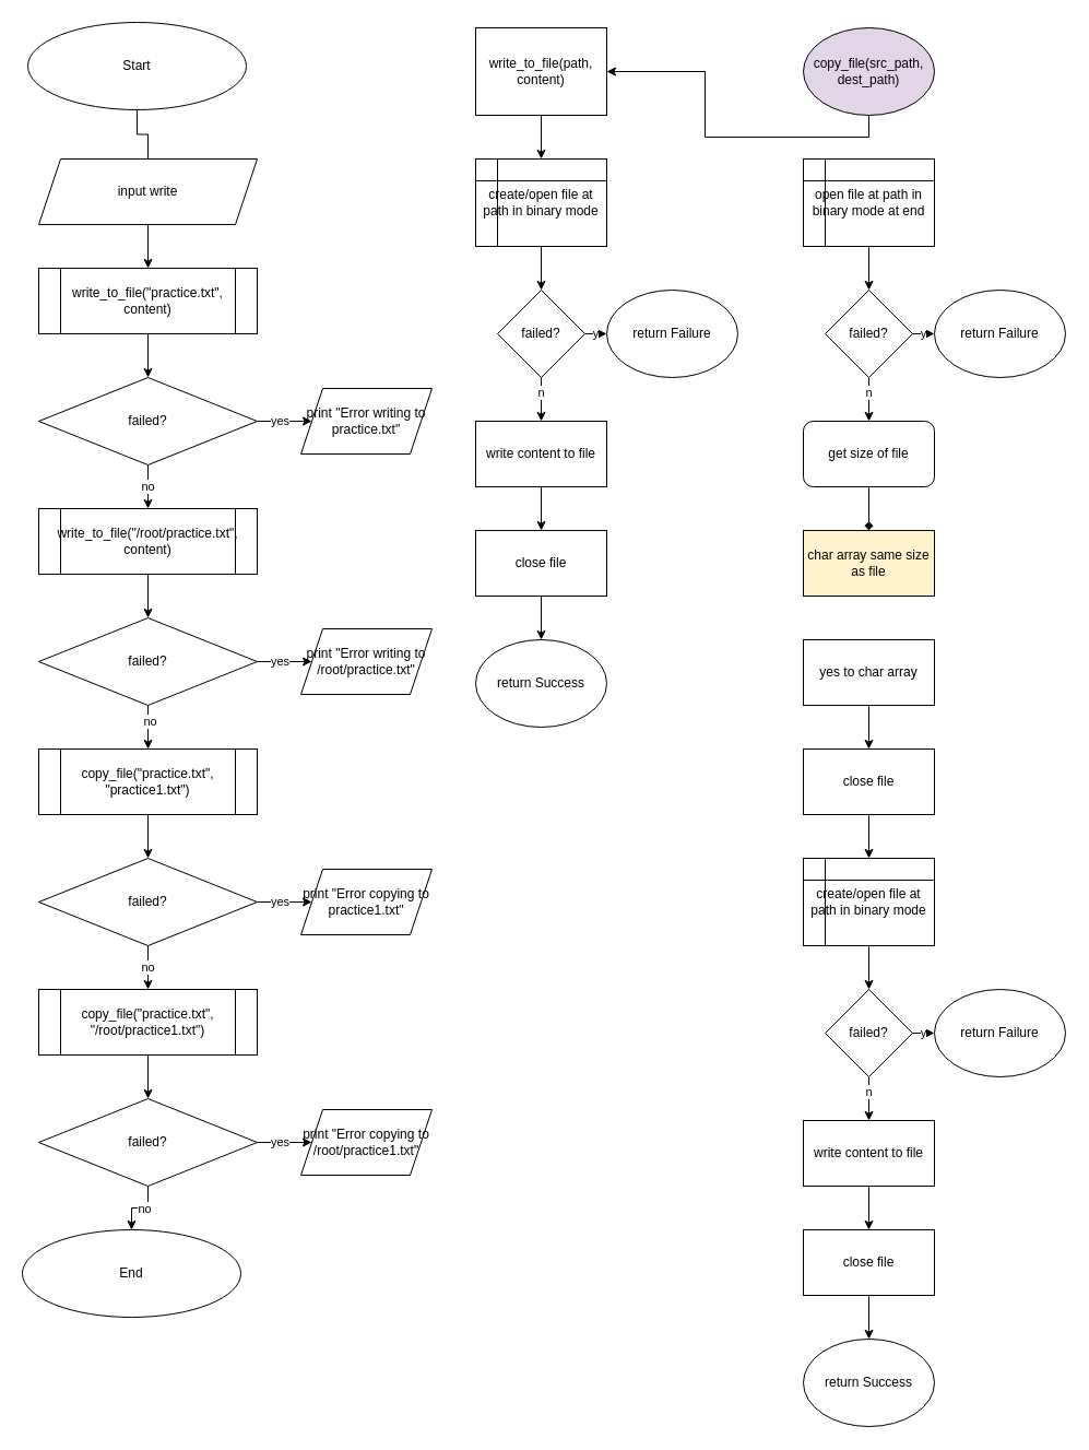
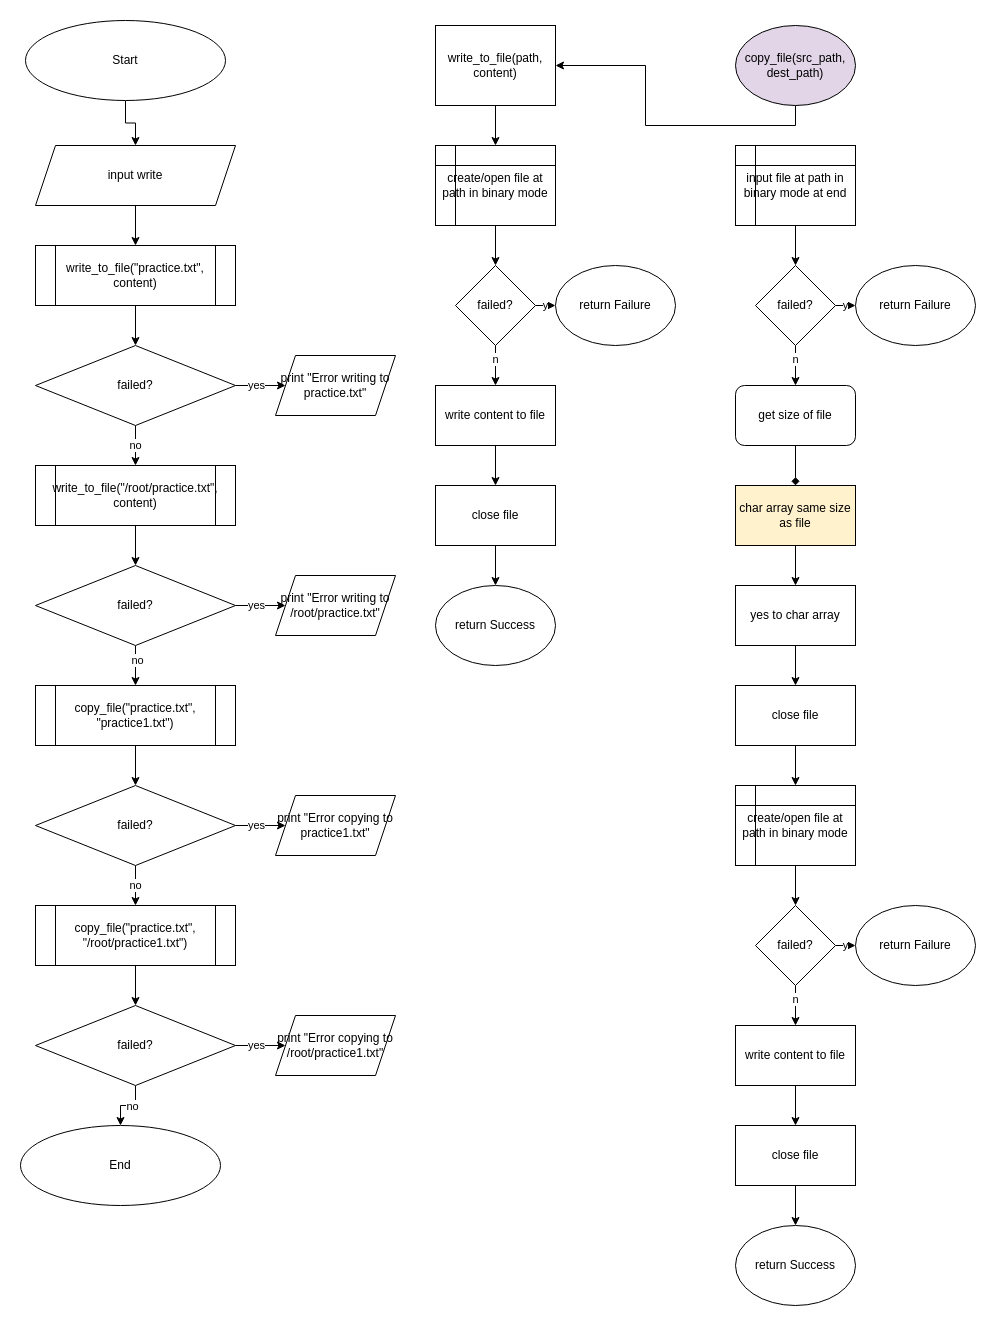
  <mxCell id="0" />
  <mxCell id="1" parent="0" />
- <mxCell id="2" style="edgeStyle=orthogonalEdgeStyle;rounded=0;orthogonalLoop=1;jettySize=auto;html=1;exitX=0.5;exitY=1;exitDx=0;exitDy=0;endArrow=none;" edge="1" parent="1" source="3" target="5"><mxGeometry relative="1" as="geometry" /></mxCell>
+ <mxCell id="2" style="edgeStyle=orthogonalEdgeStyle;rounded=0;orthogonalLoop=1;jettySize=auto;html=1;exitX=0.5;exitY=1;exitDx=0;exitDy=0;" edge="1" parent="1" source="3" target="5"><mxGeometry relative="1" as="geometry" /></mxCell>
  <mxCell id="3" value="Start" style="ellipse;whiteSpace=wrap;html=1;" vertex="1" parent="1"><mxGeometry x="25" y="20" width="200" height="80" as="geometry" /></mxCell>
  <mxCell id="4" style="edgeStyle=orthogonalEdgeStyle;rounded=0;orthogonalLoop=1;jettySize=auto;html=1;exitX=0.5;exitY=1;exitDx=0;exitDy=0;entryX=0.5;entryY=0;entryDx=0;entryDy=0;" edge="1" parent="1" source="5" target="7"><mxGeometry relative="1" as="geometry" /></mxCell>
  <mxCell id="5" value="input write" style="shape=parallelogram;perimeter=parallelogramPerimeter;whiteSpace=wrap;html=1;fixedSize=1;" vertex="1" parent="1"><mxGeometry y="145" width="200" height="60" as="geometry" x="35" /></mxCell>
  <mxCell id="6" style="edgeStyle=orthogonalEdgeStyle;rounded=0;orthogonalLoop=1;jettySize=auto;html=1;exitX=0.5;exitY=1;exitDx=0;exitDy=0;entryX=0.5;entryY=0;entryDx=0;entryDy=0;" edge="1" parent="1" source="7" target="11"><mxGeometry relative="1" as="geometry" /></mxCell>
  <mxCell id="7" value="write_to_file(&quot;practice.txt&quot;, content)" style="shape=process;whiteSpace=wrap;html=1;backgroundOutline=1;" vertex="1" parent="1"><mxGeometry y="245" width="200" height="60" as="geometry" x="35" /></mxCell>
  <mxCell id="8" style="edgeStyle=orthogonalEdgeStyle;rounded=0;orthogonalLoop=1;jettySize=auto;html=1;exitX=1;exitY=0.5;exitDx=0;exitDy=0;entryX=0;entryY=0.5;entryDx=0;entryDy=0;" edge="1" parent="1" source="11" target="12"><mxGeometry relative="1" as="geometry" /></mxCell>
  <mxCell id="9" value="yes" style="edgeLabel;html=1;align=center;verticalAlign=middle;resizable=0;points=[];" vertex="1" connectable="0" parent="8"><mxGeometry x="-0.187" y="1" relative="1" as="geometry"><mxPoint as="offset" /></mxGeometry></mxCell>
  <mxCell id="10" value="no" style="edgeStyle=orthogonalEdgeStyle;rounded=0;orthogonalLoop=1;jettySize=auto;html=1;exitX=0.5;exitY=1;exitDx=0;exitDy=0;entryX=0.5;entryY=0;entryDx=0;entryDy=0;" edge="1" parent="1" source="11" target="14"><mxGeometry relative="1" as="geometry" /></mxCell>
  <mxCell id="11" value="failed?" style="rhombus;whiteSpace=wrap;html=1;" vertex="1" parent="1"><mxGeometry y="345" width="200" height="80" as="geometry" x="35" /></mxCell>
  <mxCell id="12" value="print &quot;Error writing to practice.txt&quot;" style="shape=parallelogram;perimeter=parallelogramPerimeter;whiteSpace=wrap;html=1;fixedSize=1;" vertex="1" parent="1"><mxGeometry x="275" y="355" width="120" height="60" as="geometry" /></mxCell>
  <mxCell id="13" style="edgeStyle=orthogonalEdgeStyle;rounded=0;orthogonalLoop=1;jettySize=auto;html=1;exitX=0.5;exitY=1;exitDx=0;exitDy=0;entryX=0.5;entryY=0;entryDx=0;entryDy=0;" edge="1" parent="1" source="14" target="19"><mxGeometry relative="1" as="geometry" /></mxCell>
  <mxCell id="14" value="write_to_file(&quot;/root/practice.txt&quot;, content)" style="shape=process;whiteSpace=wrap;html=1;backgroundOutline=1;" vertex="1" parent="1"><mxGeometry y="465" width="200" height="60" as="geometry" x="35" /></mxCell>
  <mxCell id="15" style="edgeStyle=orthogonalEdgeStyle;rounded=0;orthogonalLoop=1;jettySize=auto;html=1;exitX=1;exitY=0.5;exitDx=0;exitDy=0;entryX=0;entryY=0.5;entryDx=0;entryDy=0;" edge="1" parent="1" source="19" target="20"><mxGeometry relative="1" as="geometry" /></mxCell>
  <mxCell id="16" value="yes" style="edgeLabel;html=1;align=center;verticalAlign=middle;resizable=0;points=[];" vertex="1" connectable="0" parent="15"><mxGeometry x="-0.187" y="1" relative="1" as="geometry"><mxPoint as="offset" /></mxGeometry></mxCell>
  <mxCell id="17" style="edgeStyle=orthogonalEdgeStyle;rounded=0;orthogonalLoop=1;jettySize=auto;html=1;exitX=0.5;exitY=1;exitDx=0;exitDy=0;entryX=0.5;entryY=0;entryDx=0;entryDy=0;" edge="1" parent="1" source="19" target="22"><mxGeometry relative="1" as="geometry" /></mxCell>
  <mxCell id="18" value="no" style="edgeLabel;html=1;align=center;verticalAlign=middle;resizable=0;points=[];" vertex="1" connectable="0" parent="17"><mxGeometry x="-0.309" y="1" relative="1" as="geometry"><mxPoint as="offset" /></mxGeometry></mxCell>
  <mxCell id="19" value="failed?" style="rhombus;whiteSpace=wrap;html=1;" vertex="1" parent="1"><mxGeometry y="565" width="200" height="80" as="geometry" x="35" /></mxCell>
  <mxCell id="20" value="print &quot;Error writing to /root/practice.txt&quot;" style="shape=parallelogram;perimeter=parallelogramPerimeter;whiteSpace=wrap;html=1;fixedSize=1;" vertex="1" parent="1"><mxGeometry x="275" y="575" width="120" height="60" as="geometry" /></mxCell>
  <mxCell id="21" style="edgeStyle=orthogonalEdgeStyle;rounded=0;orthogonalLoop=1;jettySize=auto;html=1;exitX=0.5;exitY=1;exitDx=0;exitDy=0;entryX=0.5;entryY=0;entryDx=0;entryDy=0;" edge="1" parent="1" source="22" target="26"><mxGeometry relative="1" as="geometry" /></mxCell>
  <mxCell id="22" value="copy_file(&quot;practice.txt&quot;, &quot;practice1.txt&quot;)" style="shape=process;whiteSpace=wrap;html=1;backgroundOutline=1;" vertex="1" parent="1"><mxGeometry y="685" width="200" height="60" as="geometry" x="35" /></mxCell>
  <mxCell id="23" style="edgeStyle=orthogonalEdgeStyle;rounded=0;orthogonalLoop=1;jettySize=auto;html=1;exitX=1;exitY=0.5;exitDx=0;exitDy=0;entryX=0;entryY=0.5;entryDx=0;entryDy=0;" edge="1" parent="1" source="26" target="27"><mxGeometry relative="1" as="geometry" /></mxCell>
  <mxCell id="24" value="yes" style="edgeLabel;html=1;align=center;verticalAlign=middle;resizable=0;points=[];" vertex="1" connectable="0" parent="23"><mxGeometry x="-0.187" y="1" relative="1" as="geometry"><mxPoint as="offset" /></mxGeometry></mxCell>
  <mxCell id="25" value="no" style="edgeStyle=orthogonalEdgeStyle;rounded=0;orthogonalLoop=1;jettySize=auto;html=1;exitX=0.5;exitY=1;exitDx=0;exitDy=0;entryX=0.5;entryY=0;entryDx=0;entryDy=0;" edge="1" parent="1" source="26" target="29"><mxGeometry relative="1" as="geometry" /></mxCell>
  <mxCell id="26" value="failed?" style="rhombus;whiteSpace=wrap;html=1;" vertex="1" parent="1"><mxGeometry y="785" width="200" height="80" as="geometry" x="35" /></mxCell>
  <mxCell id="27" value="print &quot;Error copying to practice1.txt&quot;" style="shape=parallelogram;perimeter=parallelogramPerimeter;whiteSpace=wrap;html=1;fixedSize=1;" vertex="1" parent="1"><mxGeometry x="275" y="795" width="120" height="60" as="geometry" /></mxCell>
  <mxCell id="28" style="edgeStyle=orthogonalEdgeStyle;rounded=0;orthogonalLoop=1;jettySize=auto;html=1;exitX=0.5;exitY=1;exitDx=0;exitDy=0;entryX=0.5;entryY=0;entryDx=0;entryDy=0;" edge="1" parent="1" source="29" target="34"><mxGeometry relative="1" as="geometry" /></mxCell>
  <mxCell id="29" value="copy_file(&quot;practice.txt&quot;, &quot;/root/practice1.txt&quot;)" style="shape=process;whiteSpace=wrap;html=1;backgroundOutline=1;" vertex="1" parent="1"><mxGeometry y="905" width="200" height="60" as="geometry" x="35" /></mxCell>
  <mxCell id="30" style="edgeStyle=orthogonalEdgeStyle;rounded=0;orthogonalLoop=1;jettySize=auto;html=1;exitX=1;exitY=0.5;exitDx=0;exitDy=0;entryX=0;entryY=0.5;entryDx=0;entryDy=0;" edge="1" parent="1" source="34" target="35"><mxGeometry relative="1" as="geometry" /></mxCell>
  <mxCell id="31" value="yes" style="edgeLabel;html=1;align=center;verticalAlign=middle;resizable=0;points=[];" vertex="1" connectable="0" parent="30"><mxGeometry x="-0.187" y="1" relative="1" as="geometry"><mxPoint as="offset" /></mxGeometry></mxCell>
  <mxCell id="32" style="edgeStyle=orthogonalEdgeStyle;rounded=0;orthogonalLoop=1;jettySize=auto;html=1;exitX=0.5;exitY=1;exitDx=0;exitDy=0;entryX=0.5;entryY=0;entryDx=0;entryDy=0;" edge="1" parent="1" source="34" target="36"><mxGeometry relative="1" as="geometry" /></mxCell>
  <mxCell id="33" value="no" style="edgeLabel;html=1;align=center;verticalAlign=middle;resizable=0;points=[];" vertex="1" connectable="0" parent="32"><mxGeometry x="-0.126" relative="1" as="geometry"><mxPoint as="offset" /></mxGeometry></mxCell>
  <mxCell id="34" value="failed?" style="rhombus;whiteSpace=wrap;html=1;" vertex="1" parent="1"><mxGeometry y="1005" width="200" height="80" as="geometry" x="35" /></mxCell>
  <mxCell id="35" value="print &quot;Error copying to /root/practice1.txt&quot;" style="shape=parallelogram;perimeter=parallelogramPerimeter;whiteSpace=wrap;html=1;fixedSize=1;" vertex="1" parent="1"><mxGeometry x="275" y="1015" width="120" height="60" as="geometry" /></mxCell>
  <mxCell id="36" value="End" style="ellipse;whiteSpace=wrap;html=1;" vertex="1" parent="1"><mxGeometry x="20" y="1125" width="200" height="80" as="geometry" /></mxCell>
  <mxCell id="37" style="edgeStyle=orthogonalEdgeStyle;rounded=0;orthogonalLoop=1;jettySize=auto;html=1;exitX=0.5;exitY=1;exitDx=0;exitDy=0;entryX=0.5;entryY=0;entryDx=0;entryDy=0;" edge="1" parent="1" source="38" target="40"><mxGeometry relative="1" as="geometry" /></mxCell>
  <mxCell id="38" value="write_to_file(path, content)" style="whiteSpace=wrap;html=1;rounded=0;" vertex="1" parent="1"><mxGeometry x="435" width="120" height="80" as="geometry" y="25" /></mxCell>
  <mxCell id="39" style="edgeStyle=orthogonalEdgeStyle;rounded=0;orthogonalLoop=1;jettySize=auto;html=1;exitX=0.5;exitY=1;exitDx=0;exitDy=0;entryX=0.5;entryY=0;entryDx=0;entryDy=0;" edge="1" parent="1" source="40" target="44"><mxGeometry relative="1" as="geometry" /></mxCell>
  <mxCell id="40" value="create/open file at path in binary mode" style="shape=internalStorage;whiteSpace=wrap;html=1;backgroundOutline=1;" vertex="1" parent="1"><mxGeometry x="435" y="145" width="120" height="80" as="geometry" /></mxCell>
  <mxCell id="41" value="y" style="edgeStyle=orthogonalEdgeStyle;rounded=0;orthogonalLoop=1;jettySize=auto;html=1;exitX=1;exitY=0.5;exitDx=0;exitDy=0;entryX=0;entryY=0.5;entryDx=0;entryDy=0;" edge="1" parent="1" source="44" target="45"><mxGeometry relative="1" as="geometry" /></mxCell>
  <mxCell id="42" style="edgeStyle=orthogonalEdgeStyle;rounded=0;orthogonalLoop=1;jettySize=auto;html=1;exitX=0.5;exitY=1;exitDx=0;exitDy=0;entryX=0.5;entryY=0;entryDx=0;entryDy=0;" edge="1" parent="1" source="44" target="47"><mxGeometry relative="1" as="geometry" /></mxCell>
  <mxCell id="43" value="n" style="edgeLabel;html=1;align=center;verticalAlign=middle;resizable=0;points=[];" vertex="1" connectable="0" parent="42"><mxGeometry x="-0.364" y="-1" relative="1" as="geometry"><mxPoint as="offset" /></mxGeometry></mxCell>
  <mxCell id="44" value="failed?" style="rhombus;whiteSpace=wrap;html=1;" vertex="1" parent="1"><mxGeometry x="455" y="265" width="80" height="80" as="geometry" /></mxCell>
  <mxCell id="45" value="return Failure" style="ellipse;whiteSpace=wrap;html=1;" vertex="1" parent="1"><mxGeometry x="555" y="265" width="120" height="80" as="geometry" /></mxCell>
  <mxCell id="46" style="edgeStyle=orthogonalEdgeStyle;rounded=0;orthogonalLoop=1;jettySize=auto;html=1;exitX=0.5;exitY=1;exitDx=0;exitDy=0;entryX=0.5;entryY=0;entryDx=0;entryDy=0;" edge="1" parent="1" source="47" target="49"><mxGeometry relative="1" as="geometry" /></mxCell>
  <mxCell id="47" value="write content to file" style="rounded=0;whiteSpace=wrap;html=1;" vertex="1" parent="1"><mxGeometry x="435" y="385" width="120" height="60" as="geometry" /></mxCell>
  <mxCell id="48" style="edgeStyle=orthogonalEdgeStyle;rounded=0;orthogonalLoop=1;jettySize=auto;html=1;exitX=0.5;exitY=1;exitDx=0;exitDy=0;entryX=0.5;entryY=0;entryDx=0;entryDy=0;" edge="1" parent="1" source="49" target="50"><mxGeometry relative="1" as="geometry" /></mxCell>
  <mxCell id="49" value="close file" style="rounded=0;whiteSpace=wrap;html=1;" vertex="1" parent="1"><mxGeometry x="435" y="485" width="120" height="60" as="geometry" /></mxCell>
  <mxCell id="50" value="return Success" style="ellipse;whiteSpace=wrap;html=1;" vertex="1" parent="1"><mxGeometry x="435" y="585" width="120" height="80" as="geometry" /></mxCell>
  <mxCell id="51" style="edgeStyle=orthogonalEdgeStyle;rounded=0;orthogonalLoop=1;jettySize=auto;html=1;exitX=0.5;exitY=1;exitDx=0;exitDy=0;" edge="1" parent="1" source="52" target="38"><mxGeometry relative="1" as="geometry" /></mxCell>
  <mxCell id="52" value="copy_file(src_path, dest_path)" style="ellipse;whiteSpace=wrap;html=1;fillColor=#e1d5e7;" vertex="1" parent="1"><mxGeometry x="735" width="120" height="80" as="geometry" y="25" /></mxCell>
  <mxCell id="53" style="edgeStyle=orthogonalEdgeStyle;rounded=0;orthogonalLoop=1;jettySize=auto;html=1;exitX=0.5;exitY=1;exitDx=0;exitDy=0;entryX=0.5;entryY=0;entryDx=0;entryDy=0;" edge="1" parent="1" source="54" target="58"><mxGeometry relative="1" as="geometry" /></mxCell>
- <mxCell id="54" value="open file at path in binary mode at end" style="shape=internalStorage;whiteSpace=wrap;html=1;backgroundOutline=1;" vertex="1" parent="1"><mxGeometry x="735" y="145" width="120" height="80" as="geometry" /></mxCell>
+ <mxCell id="54" value="input file at path in binary mode at end" style="shape=internalStorage;whiteSpace=wrap;html=1;backgroundOutline=1;" vertex="1" parent="1"><mxGeometry x="735" y="145" width="120" height="80" as="geometry" /></mxCell>
  <mxCell id="55" value="y" style="edgeStyle=orthogonalEdgeStyle;rounded=0;orthogonalLoop=1;jettySize=auto;html=1;exitX=1;exitY=0.5;exitDx=0;exitDy=0;entryX=0;entryY=0.5;entryDx=0;entryDy=0;" edge="1" parent="1" source="58" target="59"><mxGeometry relative="1" as="geometry" /></mxCell>
  <mxCell id="56" style="edgeStyle=orthogonalEdgeStyle;rounded=0;orthogonalLoop=1;jettySize=auto;html=1;exitX=0.5;exitY=1;exitDx=0;exitDy=0;entryX=0.5;entryY=0;entryDx=0;entryDy=0;" edge="1" parent="1" source="58" target="61"><mxGeometry relative="1" as="geometry"><mxPoint x="795" y="385" as="targetPoint" /></mxGeometry></mxCell>
  <mxCell id="57" value="n" style="edgeLabel;html=1;align=center;verticalAlign=middle;resizable=0;points=[];" vertex="1" connectable="0" parent="56"><mxGeometry x="-0.364" y="-1" relative="1" as="geometry"><mxPoint as="offset" /></mxGeometry></mxCell>
  <mxCell id="58" value="failed?" style="rhombus;whiteSpace=wrap;html=1;" vertex="1" parent="1"><mxGeometry x="755" y="265" width="80" height="80" as="geometry" /></mxCell>
  <mxCell id="59" value="return Failure" style="ellipse;whiteSpace=wrap;html=1;" vertex="1" parent="1"><mxGeometry x="855" y="265" width="120" height="80" as="geometry" /></mxCell>
  <mxCell id="60" style="edgeStyle=orthogonalEdgeStyle;rounded=0;orthogonalLoop=1;jettySize=auto;html=1;exitX=0.5;exitY=1;exitDx=0;exitDy=0;entryX=0.5;entryY=0;entryDx=0;entryDy=0;endArrow=diamond;" edge="1" parent="1" source="61" target="63"><mxGeometry relative="1" as="geometry" /></mxCell>
  <mxCell id="61" value="get size of file" style="whiteSpace=wrap;html=1;rounded=1;" vertex="1" parent="1"><mxGeometry x="735" y="385" width="120" height="60" as="geometry" /></mxCell>
+ <mxCell id="62" style="edgeStyle=orthogonalEdgeStyle;rounded=0;orthogonalLoop=1;jettySize=auto;html=1;exitX=0.5;exitY=1;exitDx=0;exitDy=0;entryX=0.5;entryY=0;entryDx=0;entryDy=0;" edge="1" parent="1" source="63" target="65"><mxGeometry relative="1" as="geometry" /></mxCell>
  <mxCell id="63" value="char array same size as file" style="rounded=0;whiteSpace=wrap;html=1;fillColor=#fff2cc;" vertex="1" parent="1"><mxGeometry x="735" y="485" width="120" height="60" as="geometry" /></mxCell>
  <mxCell id="64" style="edgeStyle=orthogonalEdgeStyle;rounded=0;orthogonalLoop=1;jettySize=auto;html=1;exitX=0.5;exitY=1;exitDx=0;exitDy=0;entryX=0.5;entryY=0;entryDx=0;entryDy=0;" edge="1" parent="1" source="65" target="67"><mxGeometry relative="1" as="geometry" /></mxCell>
  <mxCell id="65" value="yes to char array" style="rounded=0;whiteSpace=wrap;html=1;" vertex="1" parent="1"><mxGeometry x="735" y="585" width="120" height="60" as="geometry" /></mxCell>
  <mxCell id="66" style="edgeStyle=orthogonalEdgeStyle;rounded=0;orthogonalLoop=1;jettySize=auto;html=1;exitX=0.5;exitY=1;exitDx=0;exitDy=0;entryX=0.5;entryY=0;entryDx=0;entryDy=0;" edge="1" parent="1" source="67" target="69"><mxGeometry relative="1" as="geometry" /></mxCell>
  <mxCell id="67" value="close file" style="rounded=0;whiteSpace=wrap;html=1;" vertex="1" parent="1"><mxGeometry x="735" y="685" width="120" height="60" as="geometry" /></mxCell>
  <mxCell id="68" style="edgeStyle=orthogonalEdgeStyle;rounded=0;orthogonalLoop=1;jettySize=auto;html=1;exitX=0.5;exitY=1;exitDx=0;exitDy=0;entryX=0.5;entryY=0;entryDx=0;entryDy=0;" edge="1" parent="1" source="69" target="73"><mxGeometry relative="1" as="geometry" /></mxCell>
  <mxCell id="69" value="create/open file at path in binary mode" style="shape=internalStorage;whiteSpace=wrap;html=1;backgroundOutline=1;" vertex="1" parent="1"><mxGeometry x="735" y="785" width="120" height="80" as="geometry" /></mxCell>
  <mxCell id="70" value="y" style="edgeStyle=orthogonalEdgeStyle;rounded=0;orthogonalLoop=1;jettySize=auto;html=1;exitX=1;exitY=0.5;exitDx=0;exitDy=0;entryX=0;entryY=0.5;entryDx=0;entryDy=0;" edge="1" parent="1" source="73" target="74"><mxGeometry relative="1" as="geometry" /></mxCell>
  <mxCell id="71" style="edgeStyle=orthogonalEdgeStyle;rounded=0;orthogonalLoop=1;jettySize=auto;html=1;exitX=0.5;exitY=1;exitDx=0;exitDy=0;entryX=0.5;entryY=0;entryDx=0;entryDy=0;" edge="1" parent="1" source="73" target="76"><mxGeometry relative="1" as="geometry" /></mxCell>
  <mxCell id="72" value="n" style="edgeLabel;html=1;align=center;verticalAlign=middle;resizable=0;points=[];" vertex="1" connectable="0" parent="71"><mxGeometry x="-0.364" y="-1" relative="1" as="geometry"><mxPoint as="offset" /></mxGeometry></mxCell>
  <mxCell id="73" value="failed?" style="rhombus;whiteSpace=wrap;html=1;" vertex="1" parent="1"><mxGeometry x="755" y="905" width="80" height="80" as="geometry" /></mxCell>
  <mxCell id="74" value="return Failure" style="ellipse;whiteSpace=wrap;html=1;" vertex="1" parent="1"><mxGeometry x="855" y="905" width="120" height="80" as="geometry" /></mxCell>
  <mxCell id="75" style="edgeStyle=orthogonalEdgeStyle;rounded=0;orthogonalLoop=1;jettySize=auto;html=1;exitX=0.5;exitY=1;exitDx=0;exitDy=0;entryX=0.5;entryY=0;entryDx=0;entryDy=0;" edge="1" parent="1" source="76" target="78"><mxGeometry relative="1" as="geometry" /></mxCell>
  <mxCell id="76" value="write content to file" style="rounded=0;whiteSpace=wrap;html=1;" vertex="1" parent="1"><mxGeometry x="735" y="1025" width="120" height="60" as="geometry" /></mxCell>
  <mxCell id="77" style="edgeStyle=orthogonalEdgeStyle;rounded=0;orthogonalLoop=1;jettySize=auto;html=1;exitX=0.5;exitY=1;exitDx=0;exitDy=0;entryX=0.5;entryY=0;entryDx=0;entryDy=0;" edge="1" parent="1" source="78" target="79"><mxGeometry relative="1" as="geometry" /></mxCell>
  <mxCell id="78" value="close file" style="rounded=0;whiteSpace=wrap;html=1;" vertex="1" parent="1"><mxGeometry x="735" y="1125" width="120" height="60" as="geometry" /></mxCell>
  <mxCell id="79" value="return Success" style="ellipse;whiteSpace=wrap;html=1;" vertex="1" parent="1"><mxGeometry x="735" y="1225" width="120" height="80" as="geometry" /></mxCell>
